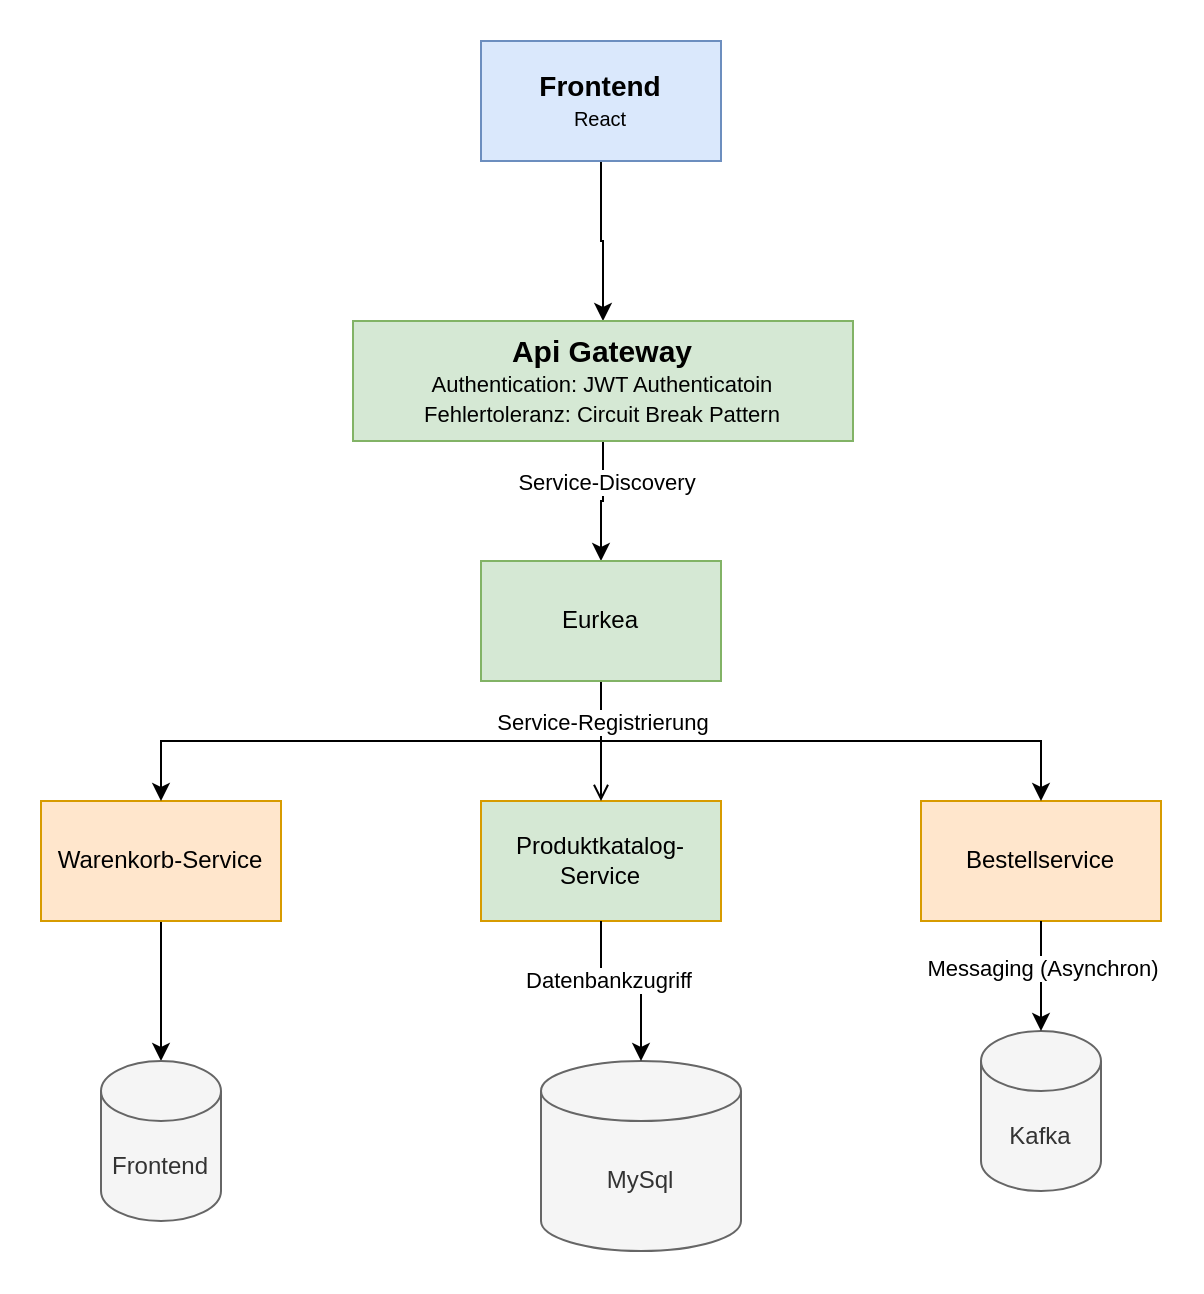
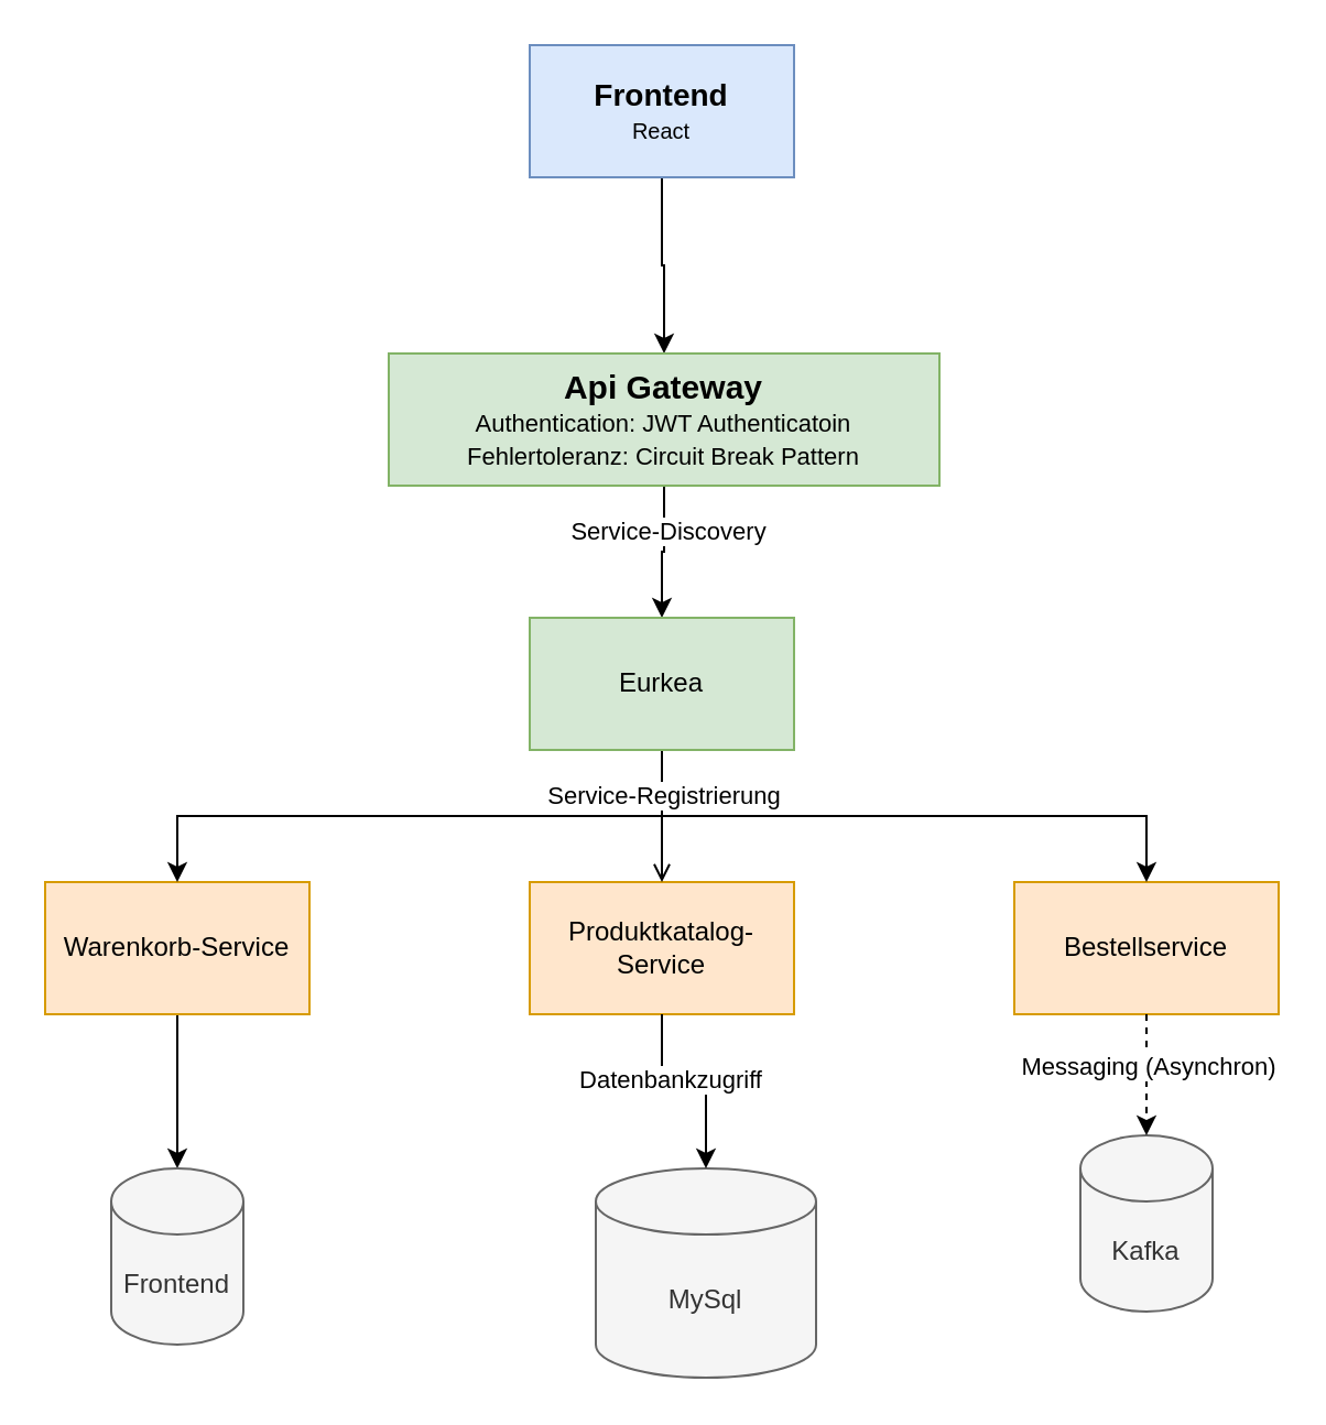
  <mxCell id="0" />
  <mxCell id="1" parent="0" />
  <mxCell id="2" style="edgeStyle=orthogonalEdgeStyle;rounded=0;orthogonalLoop=1;jettySize=auto;html=1;entryX=0.5;entryY=0;entryDx=0;entryDy=0;" parent="1" source="3" target="6" edge="1"><mxGeometry relative="1" as="geometry" /></mxCell>
  <mxCell id="3" value="&lt;b&gt;&lt;font style=&quot;font-size: 14px;&quot;&gt;Frontend&lt;/font&gt;&lt;/b&gt;&lt;div&gt;&lt;font size=&quot;1&quot; style=&quot;&quot;&gt;React&lt;/font&gt;&lt;/div&gt;" style="rounded=0;whiteSpace=wrap;html=1;fillColor=#dae8fc;strokeColor=#6c8ebf;" parent="1" vertex="1"><mxGeometry x="240" y="20" width="120" height="60" as="geometry" /></mxCell>
  <mxCell id="4" value="" style="edgeStyle=orthogonalEdgeStyle;rounded=0;orthogonalLoop=1;jettySize=auto;html=1;" edge="1" parent="1" source="6" target="18"><mxGeometry relative="1" as="geometry" /></mxCell>
  <mxCell id="5" value="Service-Discovery" style="edgeLabel;html=1;align=center;verticalAlign=middle;resizable=0;points=[];" vertex="1" connectable="0" parent="4"><mxGeometry x="-0.344" y="1" relative="1" as="geometry"><mxPoint as="offset" /></mxGeometry></mxCell>
  <mxCell id="6" value="&lt;font style=&quot;font-size: 11px;&quot;&gt;&lt;b style=&quot;font-size: 15px;&quot;&gt;Api Gateway&lt;/b&gt;&lt;br&gt;&lt;font style=&quot;font-size: 11px;&quot;&gt;Authentication: JWT Authenticatoin&lt;br&gt;&lt;/font&gt;Fehlertoleranz: Circuit Break Pattern&lt;br&gt;&lt;/font&gt;" style="rounded=0;whiteSpace=wrap;html=1;fillColor=#d5e8d4;strokeColor=#82b366;" parent="1" vertex="1"><mxGeometry x="176" y="160" width="250" height="60" as="geometry" /></mxCell>
  <mxCell id="7" value="" style="edgeStyle=orthogonalEdgeStyle;rounded=0;orthogonalLoop=1;jettySize=auto;html=1;" edge="1" parent="1" source="8" target="13"><mxGeometry relative="1" as="geometry" /></mxCell>
  <mxCell id="8" value="Warenkorb-Service" style="rounded=0;whiteSpace=wrap;html=1;fillColor=#ffe6cc;strokeColor=#d79b00;" parent="1" vertex="1"><mxGeometry x="20" y="400" width="120" height="60" as="geometry" /></mxCell>
- <mxCell id="9" value="Produktkatalog-Service" style="rounded=0;whiteSpace=wrap;html=1;fillColor=#d5e8d4;strokeColor=#d79b00;" vertex="1" parent="1"><mxGeometry x="240" y="400" width="120" height="60" as="geometry" /></mxCell>
+ <mxCell id="9" value="Produktkatalog-Service" style="rounded=0;whiteSpace=wrap;html=1;fillColor=#ffe6cc;strokeColor=#d79b00;" vertex="1" parent="1"><mxGeometry x="240" y="400" width="120" height="60" as="geometry" /></mxCell>
  <mxCell id="10" value="Bestellservice" style="rounded=0;whiteSpace=wrap;html=1;fillColor=#ffe6cc;strokeColor=#d79b00;" vertex="1" parent="1"><mxGeometry x="460" y="400" width="120" height="60" as="geometry" /></mxCell>
  <mxCell id="11" value="MySql" style="shape=cylinder3;whiteSpace=wrap;html=1;boundedLbl=1;backgroundOutline=1;size=15;fillColor=#f5f5f5;fontColor=#333333;strokeColor=#666666;" vertex="1" parent="1"><mxGeometry x="270" y="530" width="100" height="95" as="geometry" /></mxCell>
  <mxCell id="12" value="Kafka" style="shape=cylinder3;whiteSpace=wrap;html=1;boundedLbl=1;backgroundOutline=1;size=15;fillColor=#f5f5f5;fontColor=#333333;strokeColor=#666666;" vertex="1" parent="1"><mxGeometry x="490" y="515" width="60" height="80" as="geometry" /></mxCell>
  <mxCell id="13" value="Frontend" style="shape=cylinder3;whiteSpace=wrap;html=1;boundedLbl=1;backgroundOutline=1;size=15;fillColor=#f5f5f5;fontColor=#333333;strokeColor=#666666;" vertex="1" parent="1"><mxGeometry x="50" y="530" width="60" height="80" as="geometry" /></mxCell>
  <mxCell id="14" value="" style="edgeStyle=orthogonalEdgeStyle;rounded=0;orthogonalLoop=1;jettySize=auto;html=1;endArrow=open;" edge="1" parent="1" source="18" target="9"><mxGeometry relative="1" as="geometry" /></mxCell>
  <mxCell id="15" style="edgeStyle=orthogonalEdgeStyle;rounded=0;orthogonalLoop=1;jettySize=auto;html=1;exitX=0.5;exitY=1;exitDx=0;exitDy=0;entryX=0.5;entryY=0;entryDx=0;entryDy=0;" edge="1" parent="1" source="18" target="10"><mxGeometry relative="1" as="geometry" /></mxCell>
  <mxCell id="16" style="edgeStyle=orthogonalEdgeStyle;rounded=0;orthogonalLoop=1;jettySize=auto;html=1;exitX=0.5;exitY=1;exitDx=0;exitDy=0;entryX=0.5;entryY=0;entryDx=0;entryDy=0;" edge="1" parent="1" source="18" target="8"><mxGeometry relative="1" as="geometry" /></mxCell>
  <mxCell id="17" value="Service-Registrierung" style="edgeLabel;html=1;align=center;verticalAlign=middle;resizable=0;points=[];" vertex="1" connectable="0" parent="16"><mxGeometry x="-0.86" relative="1" as="geometry"><mxPoint as="offset" /></mxGeometry></mxCell>
  <mxCell id="18" value="Eurkea" style="rounded=0;whiteSpace=wrap;html=1;fillColor=#d5e8d4;strokeColor=#82b366;" vertex="1" parent="1"><mxGeometry x="240" y="280" width="120" height="60" as="geometry" /></mxCell>
- <mxCell id="19" style="edgeStyle=orthogonalEdgeStyle;rounded=0;orthogonalLoop=1;jettySize=auto;html=1;exitX=0.5;exitY=1;exitDx=0;exitDy=0;entryX=0.5;entryY=0;entryDx=0;entryDy=0;entryPerimeter=0;dashed=0;" edge="1" parent="1" source="10" target="12"><mxGeometry relative="1" as="geometry" /></mxCell>
+ <mxCell id="19" style="edgeStyle=orthogonalEdgeStyle;rounded=0;orthogonalLoop=1;jettySize=auto;html=1;exitX=0.5;exitY=1;exitDx=0;exitDy=0;entryX=0.5;entryY=0;entryDx=0;entryDy=0;entryPerimeter=0;dashed=1;" edge="1" parent="1" source="10" target="12"><mxGeometry relative="1" as="geometry" /></mxCell>
  <mxCell id="20" value="Messaging (Asynchron)" style="edgeLabel;html=1;align=center;verticalAlign=middle;resizable=0;points=[];" vertex="1" connectable="0" parent="19"><mxGeometry x="-0.152" relative="1" as="geometry"><mxPoint as="offset" /></mxGeometry></mxCell>
  <mxCell id="21" style="edgeStyle=orthogonalEdgeStyle;rounded=0;orthogonalLoop=1;jettySize=auto;html=1;exitX=0.5;exitY=1;exitDx=0;exitDy=0;entryX=0.5;entryY=0;entryDx=0;entryDy=0;entryPerimeter=0;" edge="1" parent="1" source="9" target="11"><mxGeometry relative="1" as="geometry" /></mxCell>
  <mxCell id="22" value="Text" style="edgeLabel;html=1;align=center;verticalAlign=middle;resizable=0;points=[];" vertex="1" connectable="0" parent="21"><mxGeometry x="-0.152" y="5" relative="1" as="geometry"><mxPoint as="offset" /></mxGeometry></mxCell>
  <mxCell id="23" value="Datenbankzugriff" style="edgeLabel;html=1;align=center;verticalAlign=middle;resizable=0;points=[];" vertex="1" connectable="0" parent="21"><mxGeometry x="-0.152" y="6" relative="1" as="geometry"><mxPoint as="offset" /></mxGeometry></mxCell>
